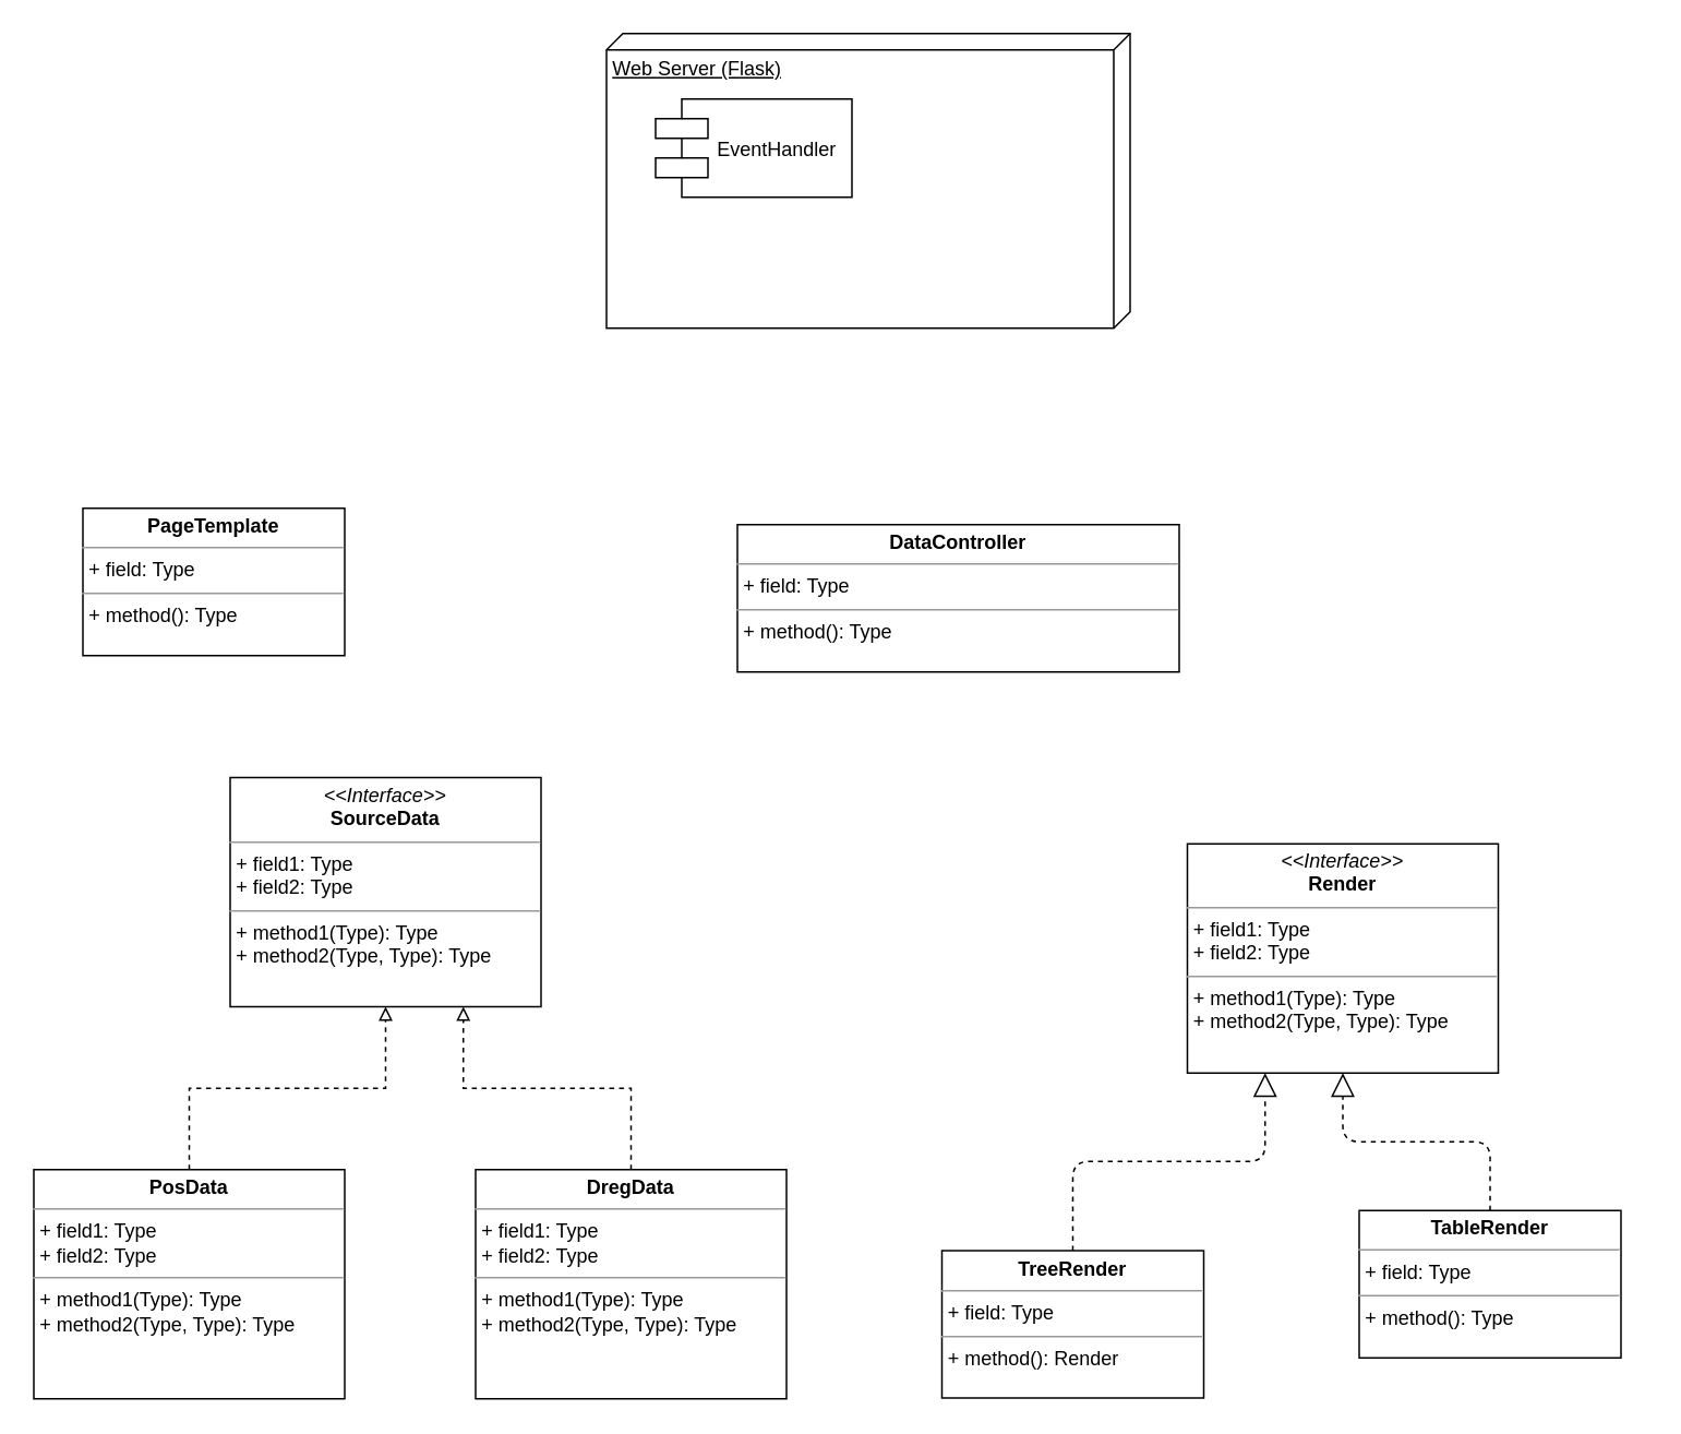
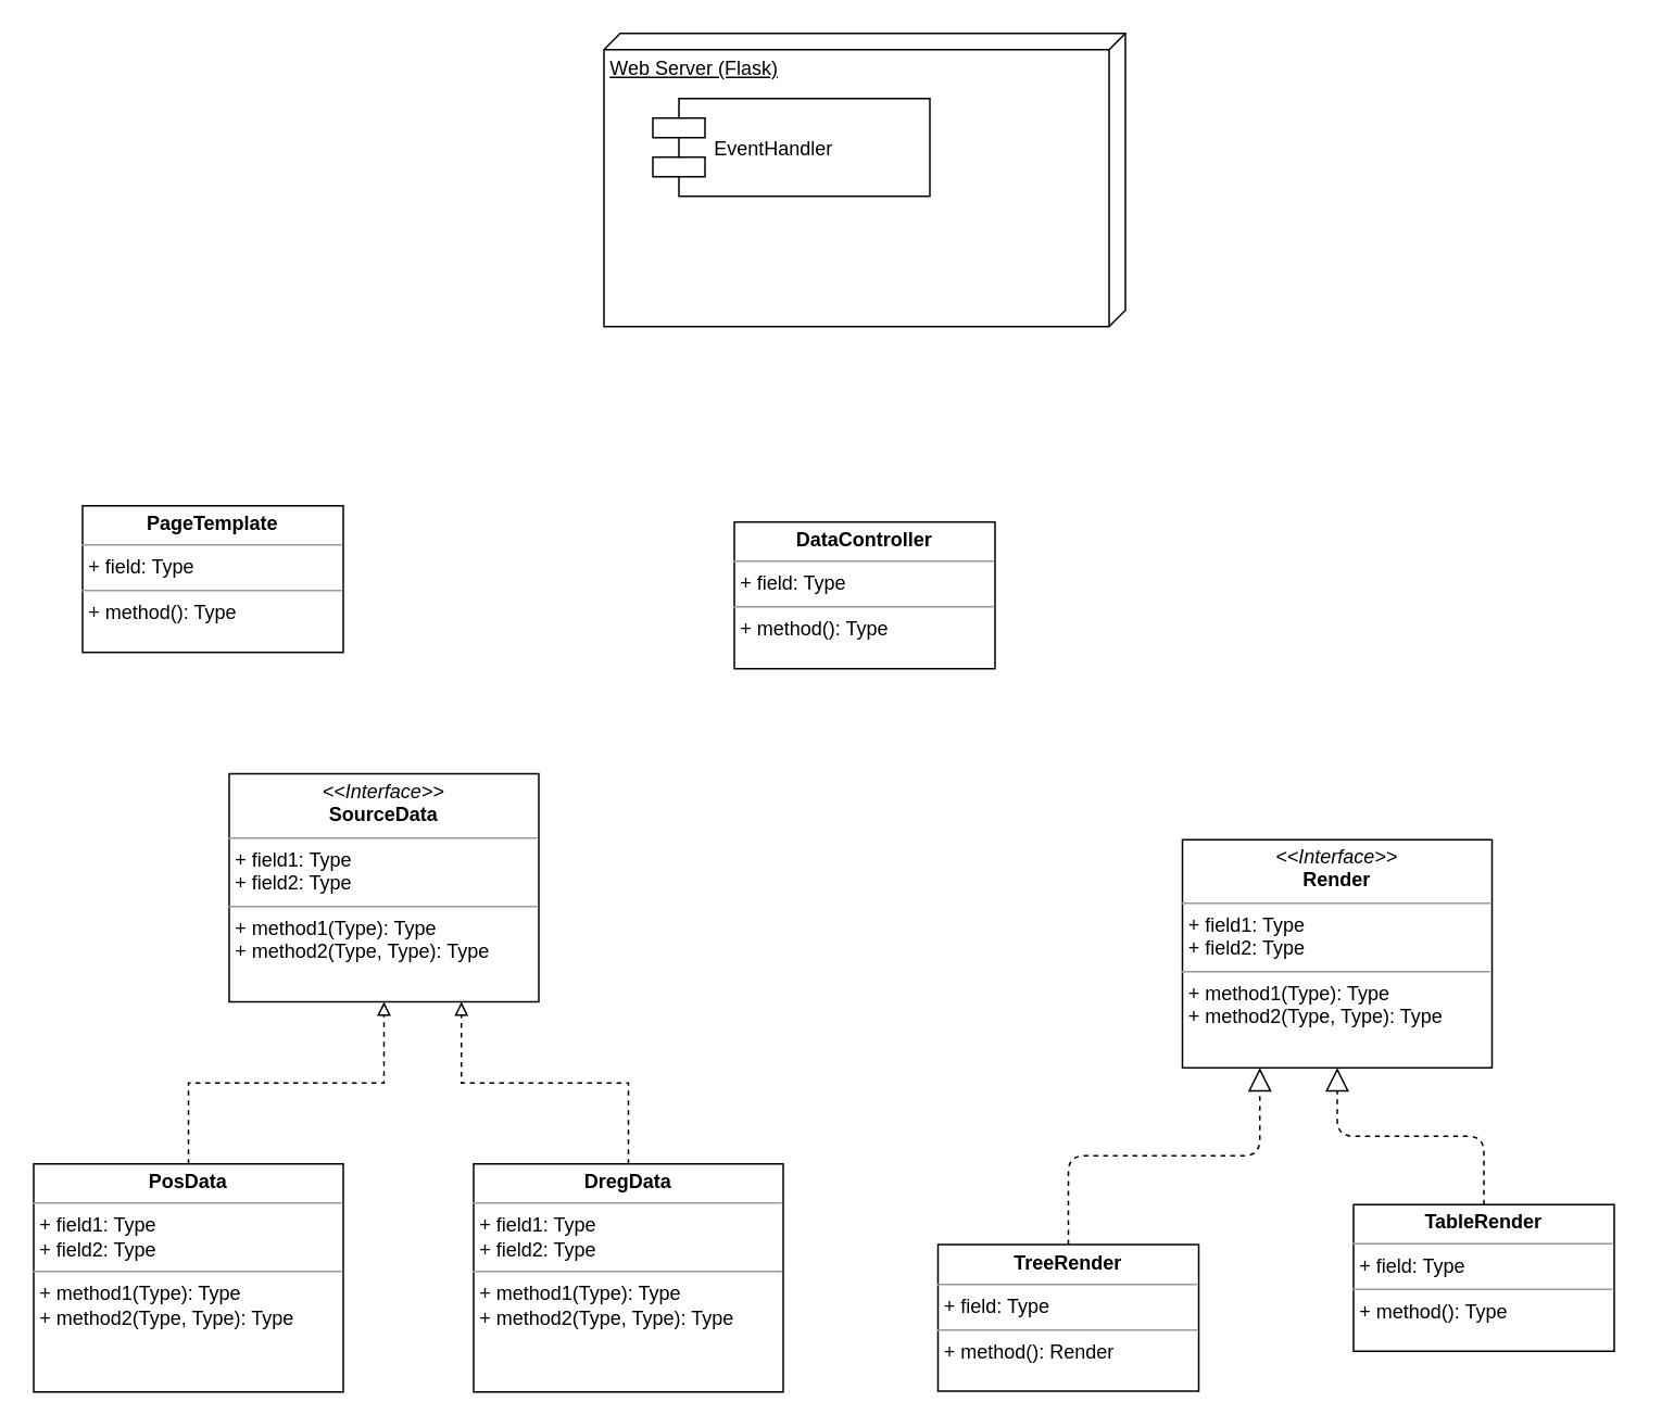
  <mxCell id="0" />
  <mxCell id="1" parent="0" />
  <mxCell id="2" value="Web Server (Flask)&lt;br&gt;" style="verticalAlign=top;align=left;spacingTop=8;spacingLeft=2;spacingRight=12;shape=cube;size=10;direction=south;fontStyle=4;html=1;" vertex="1" parent="1"><mxGeometry x="370" y="20" width="320" height="180" as="geometry" /></mxCell>
- <mxCell id="3" value="EventHandler" style="shape=component;align=left;spacingLeft=36;" vertex="1" parent="1"><mxGeometry x="400" y="60" width="120" height="60" as="geometry" /></mxCell>
+ <mxCell id="3" value="EventHandler" style="shape=component;align=left;spacingLeft=36;" vertex="1" parent="1"><mxGeometry x="400" y="60" width="170" height="60" as="geometry" /></mxCell>
  <mxCell id="4" value="" style="edgeStyle=orthogonalEdgeStyle;rounded=0;orthogonalLoop=1;jettySize=auto;html=1;endArrow=block;endFill=0;dashed=1;" edge="1" parent="1" source="6" target="5"><mxGeometry relative="1" as="geometry" /></mxCell>
  <mxCell id="5" value="&lt;p style=&quot;margin: 0px ; margin-top: 4px ; text-align: center&quot;&gt;&lt;i&gt;&amp;lt;&amp;lt;Interface&amp;gt;&amp;gt;&lt;/i&gt;&lt;br&gt;&lt;b&gt;SourceData&lt;/b&gt;&lt;/p&gt;&lt;hr size=&quot;1&quot;&gt;&lt;p style=&quot;margin: 0px ; margin-left: 4px&quot;&gt;+ field1: Type&lt;br&gt;+ field2: Type&lt;/p&gt;&lt;hr size=&quot;1&quot;&gt;&lt;p style=&quot;margin: 0px ; margin-left: 4px&quot;&gt;+ method1(Type): Type&lt;br&gt;+ method2(Type, Type): Type&lt;/p&gt;" style="verticalAlign=top;align=left;overflow=fill;fontSize=12;fontFamily=Helvetica;html=1;" vertex="1" parent="1"><mxGeometry x="140" y="474.5" width="190" height="140" as="geometry" /></mxCell>
  <mxCell id="6" value="&lt;p style=&quot;margin: 0px ; margin-top: 4px ; text-align: center&quot;&gt;&lt;b&gt;PosData&lt;/b&gt;&lt;/p&gt;&lt;hr size=&quot;1&quot;&gt;&lt;p style=&quot;margin: 0px ; margin-left: 4px&quot;&gt;+ field1: Type&lt;br&gt;+ field2: Type&lt;/p&gt;&lt;hr size=&quot;1&quot;&gt;&lt;p style=&quot;margin: 0px ; margin-left: 4px&quot;&gt;+ method1(Type): Type&lt;br&gt;+ method2(Type, Type): Type&lt;/p&gt;" style="verticalAlign=top;align=left;overflow=fill;fontSize=12;fontFamily=Helvetica;html=1;" vertex="1" parent="1"><mxGeometry x="20" y="714" width="190" height="140" as="geometry" /></mxCell>
  <mxCell id="7" value="&lt;p style=&quot;margin: 0px ; margin-top: 4px ; text-align: center&quot;&gt;&lt;b&gt;DregData&lt;/b&gt;&lt;/p&gt;&lt;hr size=&quot;1&quot;&gt;&lt;p style=&quot;margin: 0px ; margin-left: 4px&quot;&gt;+ field1: Type&lt;br&gt;+ field2: Type&lt;/p&gt;&lt;hr size=&quot;1&quot;&gt;&lt;p style=&quot;margin: 0px ; margin-left: 4px&quot;&gt;+ method1(Type): Type&lt;br&gt;+ method2(Type, Type): Type&lt;/p&gt;" style="verticalAlign=top;align=left;overflow=fill;fontSize=12;fontFamily=Helvetica;html=1;" vertex="1" parent="1"><mxGeometry x="290" y="714" width="190" height="140" as="geometry" /></mxCell>
  <mxCell id="8" value="" style="group" vertex="1" connectable="0" parent="1"><mxGeometry x="575" y="515" width="430" height="339" as="geometry" /></mxCell>
  <mxCell id="9" value="&lt;p style=&quot;margin: 0px ; margin-top: 4px ; text-align: center&quot;&gt;&lt;i&gt;&amp;lt;&amp;lt;Interface&amp;gt;&amp;gt;&lt;/i&gt;&lt;br&gt;&lt;b&gt;Render&lt;/b&gt;&lt;/p&gt;&lt;hr size=&quot;1&quot;&gt;&lt;p style=&quot;margin: 0px ; margin-left: 4px&quot;&gt;+ field1: Type&lt;br&gt;+ field2: Type&lt;/p&gt;&lt;hr size=&quot;1&quot;&gt;&lt;p style=&quot;margin: 0px ; margin-left: 4px&quot;&gt;+ method1(Type): Type&lt;br&gt;+ method2(Type, Type): Type&lt;/p&gt;" style="verticalAlign=top;align=left;overflow=fill;fontSize=12;fontFamily=Helvetica;html=1;" vertex="1" parent="8"><mxGeometry x="150" width="190" height="140" as="geometry" /></mxCell>
  <mxCell id="10" value="&lt;p style=&quot;margin: 0px ; margin-top: 4px ; text-align: center&quot;&gt;&lt;b&gt;TreeRender&lt;/b&gt;&lt;/p&gt;&lt;hr size=&quot;1&quot;&gt;&lt;p style=&quot;margin: 0px ; margin-left: 4px&quot;&gt;+ field: Type&lt;/p&gt;&lt;hr size=&quot;1&quot;&gt;&lt;p style=&quot;margin: 0px ; margin-left: 4px&quot;&gt;+ method(): Render&lt;/p&gt;" style="verticalAlign=top;align=left;overflow=fill;fontSize=12;fontFamily=Helvetica;html=1;" vertex="1" parent="8"><mxGeometry y="248.5" width="160" height="90" as="geometry" /></mxCell>
  <mxCell id="11" value="" style="endArrow=block;dashed=1;endFill=0;endSize=12;html=1;exitX=0.5;exitY=0;exitDx=0;exitDy=0;entryX=0.25;entryY=1;entryDx=0;entryDy=0;edgeStyle=elbowEdgeStyle;elbow=vertical;" edge="1" parent="8" source="10" target="9"><mxGeometry width="160" relative="1" as="geometry"><mxPoint x="170" y="244" as="sourcePoint" /><mxPoint x="255" y="164" as="targetPoint" /></mxGeometry></mxCell>
  <mxCell id="12" value="&lt;p style=&quot;margin: 0px ; margin-top: 4px ; text-align: center&quot;&gt;&lt;b&gt;TableRender&lt;/b&gt;&lt;/p&gt;&lt;hr size=&quot;1&quot;&gt;&lt;p style=&quot;margin: 0px ; margin-left: 4px&quot;&gt;+ field: Type&lt;/p&gt;&lt;hr size=&quot;1&quot;&gt;&lt;p style=&quot;margin: 0px ; margin-left: 4px&quot;&gt;+ method(): Type&lt;/p&gt;" style="verticalAlign=top;align=left;overflow=fill;fontSize=12;fontFamily=Helvetica;html=1;" vertex="1" parent="8"><mxGeometry x="255" y="224" width="160" height="90" as="geometry" /></mxCell>
  <mxCell id="13" value="" style="endArrow=block;dashed=1;endFill=0;endSize=12;html=1;exitX=0.5;exitY=0;exitDx=0;exitDy=0;entryX=0.5;entryY=1;entryDx=0;entryDy=0;edgeStyle=orthogonalEdgeStyle;" edge="1" parent="8" source="12" target="9"><mxGeometry width="160" relative="1" as="geometry"><mxPoint x="-450" y="564" as="sourcePoint" /><mxPoint x="250" y="164" as="targetPoint" /></mxGeometry></mxCell>
  <mxCell id="14" value="" style="edgeStyle=orthogonalEdgeStyle;rounded=0;orthogonalLoop=1;jettySize=auto;html=1;endArrow=block;endFill=0;dashed=1;exitX=0.5;exitY=0;exitDx=0;exitDy=0;entryX=0.75;entryY=1;entryDx=0;entryDy=0;" edge="1" parent="1" source="7" target="5"><mxGeometry relative="1" as="geometry"><mxPoint x="229.929" y="684" as="sourcePoint" /><mxPoint x="385" y="630" as="targetPoint" /></mxGeometry></mxCell>
- <mxCell id="15" value="&lt;p style=&quot;margin: 0px ; margin-top: 4px ; text-align: center&quot;&gt;&lt;b&gt;DataController&lt;/b&gt;&lt;/p&gt;&lt;hr size=&quot;1&quot;&gt;&lt;p style=&quot;margin: 0px ; margin-left: 4px&quot;&gt;+ field: Type&lt;/p&gt;&lt;hr size=&quot;1&quot;&gt;&lt;p style=&quot;margin: 0px ; margin-left: 4px&quot;&gt;+ method(): Type&lt;/p&gt;" style="verticalAlign=top;align=left;overflow=fill;fontSize=12;fontFamily=Helvetica;html=1;" vertex="1" parent="1"><mxGeometry x="450" y="320" width="270" height="90" as="geometry" /></mxCell>
+ <mxCell id="15" value="&lt;p style=&quot;margin: 0px ; margin-top: 4px ; text-align: center&quot;&gt;&lt;b&gt;DataController&lt;/b&gt;&lt;/p&gt;&lt;hr size=&quot;1&quot;&gt;&lt;p style=&quot;margin: 0px ; margin-left: 4px&quot;&gt;+ field: Type&lt;/p&gt;&lt;hr size=&quot;1&quot;&gt;&lt;p style=&quot;margin: 0px ; margin-left: 4px&quot;&gt;+ method(): Type&lt;/p&gt;" style="verticalAlign=top;align=left;overflow=fill;fontSize=12;fontFamily=Helvetica;html=1;" vertex="1" parent="1"><mxGeometry x="450" y="320" width="160" height="90" as="geometry" /></mxCell>
  <mxCell id="16" value="&lt;p style=&quot;margin: 0px ; margin-top: 4px ; text-align: center&quot;&gt;&lt;b&gt;PageTemplate&lt;/b&gt;&lt;/p&gt;&lt;hr size=&quot;1&quot;&gt;&lt;p style=&quot;margin: 0px ; margin-left: 4px&quot;&gt;+ field: Type&lt;/p&gt;&lt;hr size=&quot;1&quot;&gt;&lt;p style=&quot;margin: 0px ; margin-left: 4px&quot;&gt;+ method(): Type&lt;/p&gt;" style="verticalAlign=top;align=left;overflow=fill;fontSize=12;fontFamily=Helvetica;html=1;" vertex="1" parent="1"><mxGeometry x="50" y="310" width="160" height="90" as="geometry" /></mxCell>
